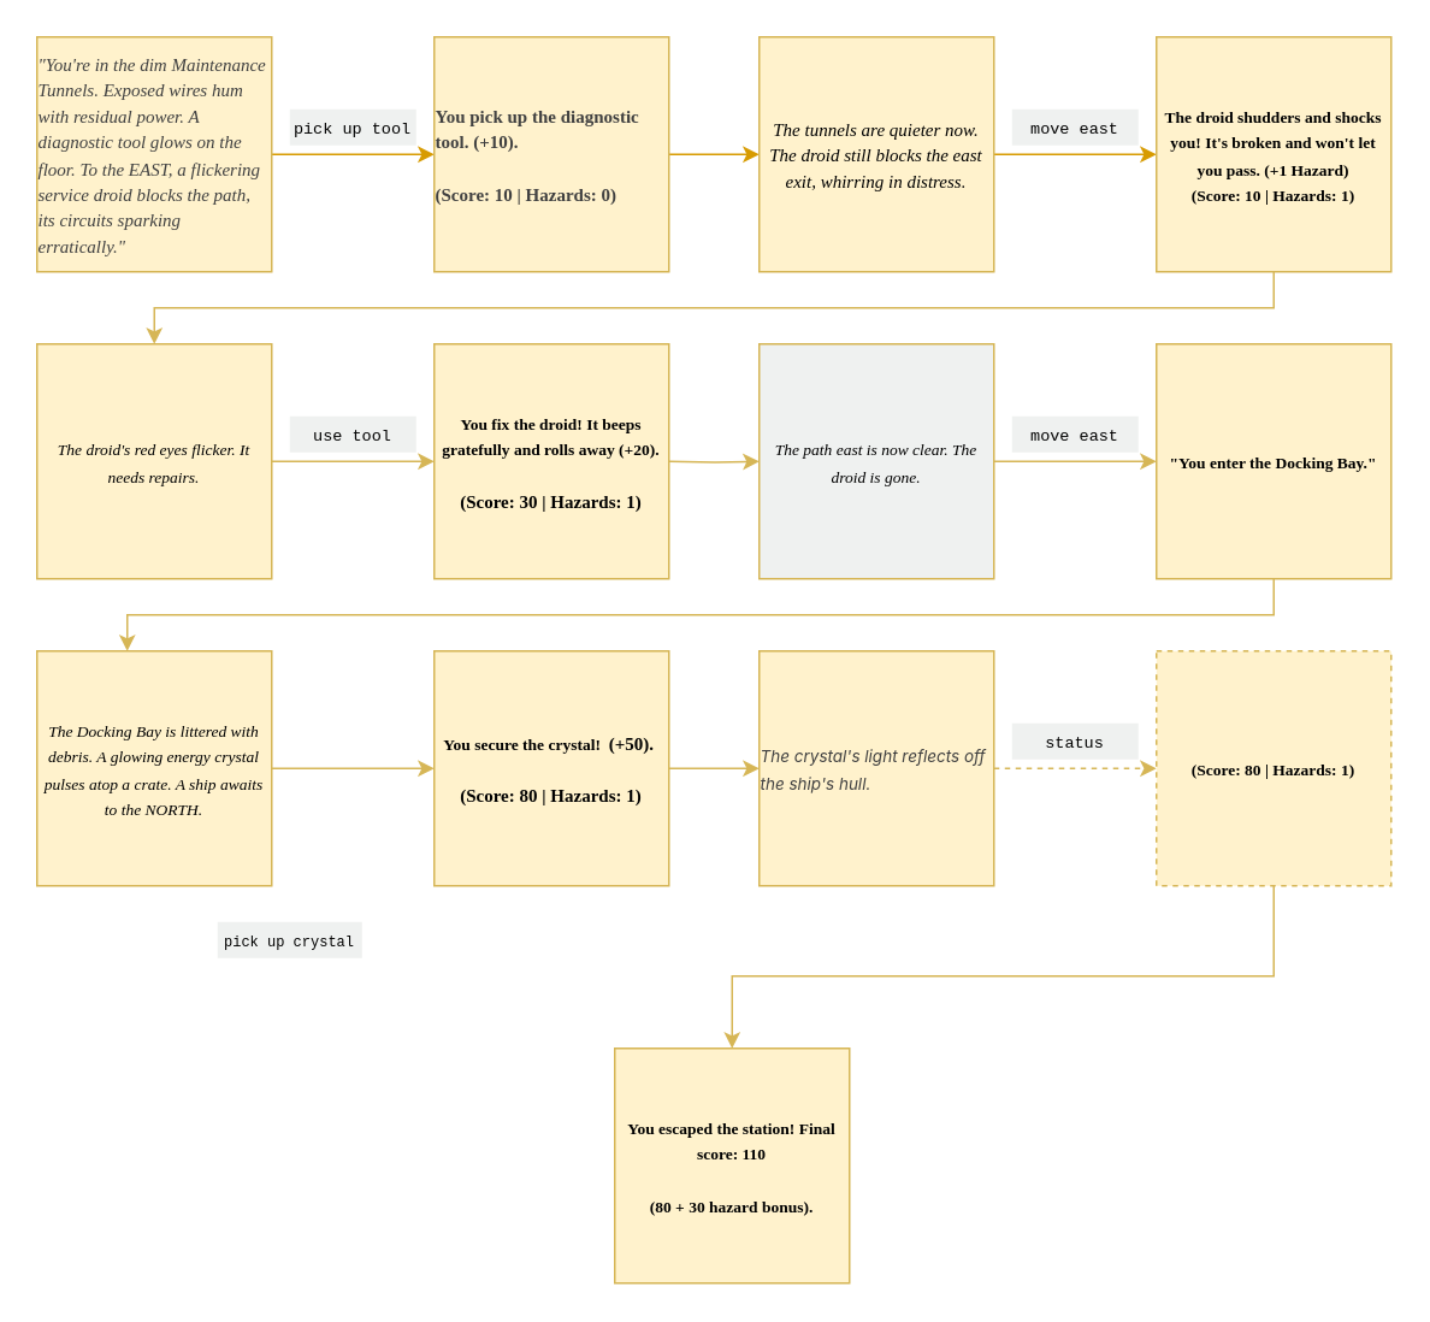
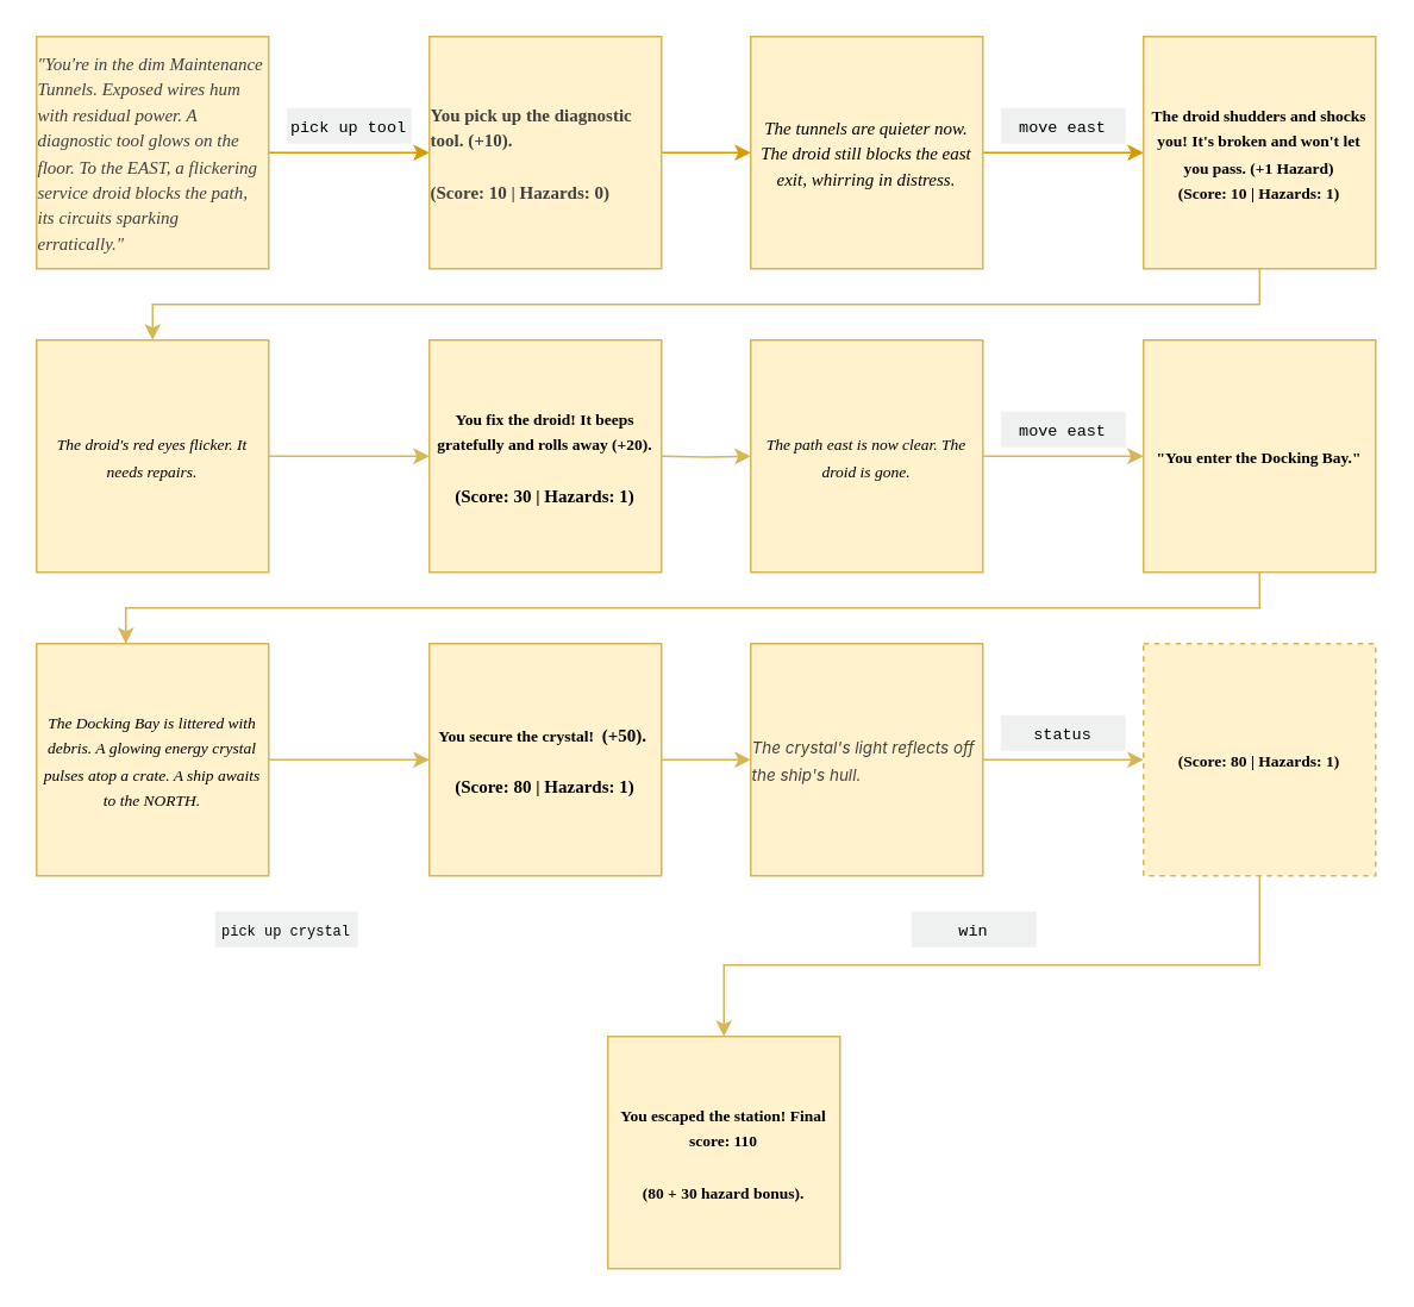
  <mxCell id="0" />
  <mxCell id="1" parent="0" />
  <mxCell id="2" style="edgeStyle=orthogonalEdgeStyle;rounded=0;orthogonalLoop=1;jettySize=auto;html=1;fillColor=#ffe6cc;strokeColor=#d79b00;entryX=0;entryY=0.5;entryDx=0;entryDy=0;" edge="1" parent="1" source="3" target="5"><mxGeometry relative="1" as="geometry"><mxPoint x="240" y="85" as="targetPoint" /></mxGeometry></mxCell>
  <mxCell id="3" value="&lt;div style=&quot;text-align: start;&quot;&gt;&lt;span style=&quot;background-color: transparent;&quot;&gt;&lt;font size=&quot;1&quot; face=&quot;quote cj&quot; color=&quot;#404040&quot;&gt;&lt;i&gt;&quot;You're in the dim Maintenance Tunnels. Exposed wires hum with residual power. A diagnostic tool glows on the floor. To the EAST, a flickering service droid blocks the path, its circuits sparking erratically.&quot;&lt;/i&gt;&lt;/font&gt;&lt;/span&gt;&lt;/div&gt;" style="whiteSpace=wrap;html=1;aspect=fixed;fillColor=#FFF2CC;strokeColor=#d6b656;" vertex="1" parent="1"><mxGeometry x="20" y="20" width="130" height="130" as="geometry" /></mxCell>
  <mxCell id="4" style="edgeStyle=orthogonalEdgeStyle;rounded=0;orthogonalLoop=1;jettySize=auto;html=1;fillColor=#ffe6cc;strokeColor=#d79b00;entryX=0;entryY=0.5;entryDx=0;entryDy=0;" edge="1" parent="1" source="5" target="8"><mxGeometry relative="1" as="geometry"><mxPoint x="530" y="85" as="targetPoint" /></mxGeometry></mxCell>
  <mxCell id="5" value="&lt;div style=&quot;text-align: start;&quot;&gt;&lt;span style=&quot;background-color: transparent;&quot;&gt;&lt;font size=&quot;1&quot; face=&quot;quote cj&quot; color=&quot;#404040&quot;&gt;&lt;b&gt;You pick up the diagnostic tool. (+10).&lt;/b&gt;&lt;/font&gt;&lt;/span&gt;&lt;/div&gt;&lt;div style=&quot;text-align: start;&quot;&gt;&lt;span style=&quot;background-color: transparent;&quot;&gt;&lt;font size=&quot;1&quot; face=&quot;quote cj&quot; color=&quot;#404040&quot;&gt;&lt;b&gt;&lt;br&gt;&lt;/b&gt;&lt;/font&gt;&lt;/span&gt;&lt;/div&gt;&lt;div style=&quot;text-align: start;&quot;&gt;&lt;span style=&quot;background-color: transparent;&quot;&gt;&lt;font size=&quot;1&quot; face=&quot;quote cj&quot; color=&quot;#404040&quot;&gt;&lt;b&gt;(Score: 10 | Hazards: 0)&lt;/b&gt;&lt;/font&gt;&lt;/span&gt;&lt;/div&gt;" style="whiteSpace=wrap;html=1;aspect=fixed;fillColor=#fff2cc;strokeColor=#d6b656;" vertex="1" parent="1"><mxGeometry x="240" y="20" width="130" height="130" as="geometry" /></mxCell>
  <mxCell id="6" value="&lt;font face=&quot;Courier New&quot; style=&quot;font-size: 9px;&quot;&gt;pick up tool&lt;/font&gt;" style="text;html=1;align=center;verticalAlign=middle;whiteSpace=wrap;rounded=0;fillColor=#EFF1F0;" vertex="1" parent="1"><mxGeometry x="160" y="60" width="70" height="20" as="geometry" /></mxCell>
  <mxCell id="7" style="edgeStyle=orthogonalEdgeStyle;rounded=0;orthogonalLoop=1;jettySize=auto;html=1;fillColor=#ffe6cc;strokeColor=#d79b00;entryX=0;entryY=0.5;entryDx=0;entryDy=0;" edge="1" parent="1" source="8" target="11"><mxGeometry relative="1" as="geometry"><mxPoint x="650" y="85" as="targetPoint" /></mxGeometry></mxCell>
  <mxCell id="8" value="&lt;font face=&quot;quote cj&quot; style=&quot;font-size: 10px;&quot;&gt;&lt;i&gt;The tunnels are quieter now. The droid still blocks the east exit, whirring in distress.&lt;/i&gt;&lt;/font&gt;" style="whiteSpace=wrap;html=1;aspect=fixed;fillColor=#fff2cc;strokeColor=#d6b656;" vertex="1" parent="1"><mxGeometry x="420" y="20" width="130" height="130" as="geometry" /></mxCell>
  <mxCell id="9" value="&lt;font face=&quot;Courier New&quot; style=&quot;font-size: 9px;&quot;&gt;move east&lt;/font&gt;" style="text;html=1;align=center;verticalAlign=middle;whiteSpace=wrap;rounded=0;fillColor=#EFF1F0;" vertex="1" parent="1"><mxGeometry x="560" y="60" width="70" height="20" as="geometry" /></mxCell>
  <mxCell id="10" style="edgeStyle=orthogonalEdgeStyle;rounded=0;orthogonalLoop=1;jettySize=auto;html=1;entryX=0.5;entryY=0;entryDx=0;entryDy=0;fillColor=#fff2cc;strokeColor=#d6b656;" edge="1" parent="1" source="11" target="13"><mxGeometry relative="1" as="geometry"><mxPoint x="570" y="250" as="targetPoint" /><Array as="points"><mxPoint x="705" y="170" /><mxPoint x="85" y="170" /></Array></mxGeometry></mxCell>
  <mxCell id="11" value="&lt;b&gt;&lt;font face=&quot;quote cj&quot; style=&quot;font-size: 9px;&quot;&gt;The droid shudders and shocks you! It's broken and won't let you pass. (+1 Hazard)&lt;/font&gt;&lt;/b&gt;&lt;div&gt;&lt;b style=&quot;background-color: transparent; color: light-dark(rgb(0, 0, 0), rgb(255, 255, 255));&quot;&gt;&lt;font style=&quot;font-size: 9px;&quot; face=&quot;quote cj&quot;&gt;(Score: 10 | Hazards: 1)&lt;/font&gt;&lt;/b&gt;&lt;/div&gt;" style="whiteSpace=wrap;html=1;aspect=fixed;fillColor=#fff2cc;strokeColor=#d6b656;" vertex="1" parent="1"><mxGeometry x="640" y="20" width="130" height="130" as="geometry" /></mxCell>
  <mxCell id="12" style="edgeStyle=orthogonalEdgeStyle;rounded=0;orthogonalLoop=1;jettySize=auto;html=1;fillColor=#fff2cc;strokeColor=#d6b656;" edge="1" parent="1" source="13" target="16"><mxGeometry relative="1" as="geometry"><mxPoint x="250" y="255" as="targetPoint" /></mxGeometry></mxCell>
  <mxCell id="13" value="&lt;font style=&quot;font-size: 9px;&quot; face=&quot;quote cj&quot;&gt;&lt;i&gt;The droid's red eyes flicker. It needs repairs.&lt;/i&gt;&lt;/font&gt;" style="whiteSpace=wrap;html=1;aspect=fixed;fillColor=#fff2cc;strokeColor=#d6b656;" vertex="1" parent="1"><mxGeometry x="20" y="190" width="130" height="130" as="geometry" /></mxCell>
- <mxCell id="14" value="&lt;font face=&quot;Courier New&quot; style=&quot;font-size: 9px;&quot;&gt;use tool&lt;/font&gt;" style="text;html=1;align=center;verticalAlign=middle;whiteSpace=wrap;rounded=0;fillColor=#EFF1F0;" vertex="1" parent="1"><mxGeometry x="160" y="230" width="70" height="20" as="geometry" /></mxCell>
  <mxCell id="15" style="edgeStyle=orthogonalEdgeStyle;rounded=0;orthogonalLoop=1;jettySize=auto;html=1;fillColor=#fff2cc;strokeColor=#d6b656;entryX=0;entryY=0.5;entryDx=0;entryDy=0;" edge="1" parent="1" target="18"><mxGeometry relative="1" as="geometry"><mxPoint x="430" y="255" as="targetPoint" /><mxPoint x="370" y="255" as="sourcePoint" /></mxGeometry></mxCell>
  <mxCell id="16" value="&lt;b&gt;&lt;font face=&quot;quote cj&quot; style=&quot;font-size: 9px;&quot;&gt;You fix the droid! It beeps gratefully and rolls away (+20).&lt;/font&gt;&lt;/b&gt;&lt;div&gt;&lt;b&gt;&lt;font face=&quot;quote cj&quot; style=&quot;font-size: 9px;&quot;&gt;&lt;br&gt;&lt;/font&gt;&lt;/b&gt;&lt;/div&gt;&lt;div&gt;&lt;font face=&quot;quote cj&quot; style=&quot;&quot;&gt;&lt;font size=&quot;1&quot;&gt;&lt;b&gt;(Score: 30 | Hazards: 1)&lt;/b&gt;&lt;/font&gt;&lt;/font&gt;&lt;/div&gt;" style="whiteSpace=wrap;html=1;aspect=fixed;fillColor=#fff2cc;strokeColor=#d6b656;" vertex="1" parent="1"><mxGeometry x="240" y="190" width="130" height="130" as="geometry" /></mxCell>
  <mxCell id="17" style="edgeStyle=orthogonalEdgeStyle;rounded=0;orthogonalLoop=1;jettySize=auto;html=1;fillColor=#fff2cc;strokeColor=#d6b656;entryX=0;entryY=0.5;entryDx=0;entryDy=0;" edge="1" parent="1" source="18" target="20"><mxGeometry relative="1" as="geometry"><mxPoint x="630" y="255" as="targetPoint" /></mxGeometry></mxCell>
- <mxCell id="18" value="&lt;i&gt;&lt;font face=&quot;quote cj&quot; style=&quot;font-size: 9px;&quot;&gt;The path east is now clear. The droid is gone.&lt;/font&gt;&lt;/i&gt;" style="whiteSpace=wrap;html=1;aspect=fixed;fillColor=#eff1f0;strokeColor=#d6b656;" vertex="1" parent="1"><mxGeometry x="420" y="190" width="130" height="130" as="geometry" /></mxCell>
+ <mxCell id="18" value="&lt;i&gt;&lt;font face=&quot;quote cj&quot; style=&quot;font-size: 9px;&quot;&gt;The path east is now clear. The droid is gone.&lt;/font&gt;&lt;/i&gt;" style="whiteSpace=wrap;html=1;aspect=fixed;fillColor=#fff2cc;strokeColor=#d6b656;" vertex="1" parent="1"><mxGeometry x="420" y="190" width="130" height="130" as="geometry" /></mxCell>
  <mxCell id="19" style="edgeStyle=orthogonalEdgeStyle;rounded=0;orthogonalLoop=1;jettySize=auto;html=1;fillColor=#fff2cc;strokeColor=#d6b656;" edge="1" parent="1" source="20"><mxGeometry relative="1" as="geometry"><mxPoint x="70" y="360" as="targetPoint" /><Array as="points"><mxPoint x="705" y="340" /><mxPoint x="70" y="340" /></Array></mxGeometry></mxCell>
  <mxCell id="20" value="&lt;font face=&quot;quote cj&quot; style=&quot;font-size: 9px;&quot;&gt;&lt;b&gt;&quot;You enter the Docking Bay.&quot;&lt;/b&gt;&lt;/font&gt;" style="whiteSpace=wrap;html=1;aspect=fixed;fillColor=#fff2cc;strokeColor=#d6b656;" vertex="1" parent="1"><mxGeometry x="640" y="190" width="130" height="130" as="geometry" /></mxCell>
  <mxCell id="21" value="&lt;font face=&quot;Courier New&quot; style=&quot;font-size: 9px;&quot;&gt;move east&lt;/font&gt;" style="text;html=1;align=center;verticalAlign=middle;whiteSpace=wrap;rounded=0;fillColor=#EFF1F0;" vertex="1" parent="1"><mxGeometry x="560" y="230" width="70" height="20" as="geometry" /></mxCell>
  <mxCell id="22" style="edgeStyle=orthogonalEdgeStyle;rounded=0;orthogonalLoop=1;jettySize=auto;html=1;fillColor=#fff2cc;strokeColor=#d6b656;entryX=0;entryY=0.5;entryDx=0;entryDy=0;" edge="1" parent="1" source="23" target="26"><mxGeometry relative="1" as="geometry"><mxPoint x="240" y="425" as="targetPoint" /></mxGeometry></mxCell>
  <mxCell id="23" value="&lt;font face=&quot;quote cj&quot; style=&quot;font-size: 9px;&quot;&gt;&lt;i&gt;The Docking Bay is littered with debris. A glowing energy crystal pulses atop a crate. A ship awaits to the NORTH.&lt;/i&gt;&lt;/font&gt;" style="whiteSpace=wrap;html=1;aspect=fixed;fillColor=#fff2cc;strokeColor=#d6b656;" vertex="1" parent="1"><mxGeometry x="20" y="360" width="130" height="130" as="geometry" /></mxCell>
  <mxCell id="24" value="&lt;font face=&quot;Courier New&quot; style=&quot;font-size: 8px;&quot;&gt;pick up crystal&lt;/font&gt;" style="text;html=1;align=center;verticalAlign=middle;whiteSpace=wrap;rounded=0;fillColor=#EFF1F0;" vertex="1" parent="1"><mxGeometry x="120" y="510" width="80" height="20" as="geometry" /></mxCell>
  <mxCell id="25" style="edgeStyle=orthogonalEdgeStyle;rounded=0;orthogonalLoop=1;jettySize=auto;html=1;entryX=0;entryY=0.5;entryDx=0;entryDy=0;fillColor=#fff2cc;strokeColor=#d6b656;" edge="1" parent="1" source="26" target="28"><mxGeometry relative="1" as="geometry" /></mxCell>
  <mxCell id="26" value="&lt;font size=&quot;1&quot; style=&quot;font-size: 9px;&quot; face=&quot;quote cj&quot;&gt;&lt;b&gt;You secure the crystal!&amp;nbsp;&amp;nbsp;&lt;/b&gt;&lt;/font&gt;&lt;b style=&quot;font-family: &amp;quot;quote cj&amp;quot;; font-size: x-small; background-color: transparent; color: light-dark(rgb(0, 0, 0), rgb(255, 255, 255));&quot;&gt;(+50).&amp;nbsp;&lt;/b&gt;&lt;div&gt;&lt;font size=&quot;1&quot; face=&quot;quote cj&quot;&gt;&lt;b&gt;&lt;br&gt;&lt;/b&gt;&lt;/font&gt;&lt;/div&gt;&lt;div&gt;&lt;font size=&quot;1&quot; face=&quot;quote cj&quot;&gt;&lt;b&gt;(Score: 80 | Hazards: 1)&lt;/b&gt;&lt;/font&gt;&lt;/div&gt;" style="whiteSpace=wrap;html=1;aspect=fixed;fillColor=#fff2cc;strokeColor=#d6b656;" vertex="1" parent="1"><mxGeometry x="240" y="360" width="130" height="130" as="geometry" /></mxCell>
- <mxCell id="27" style="edgeStyle=orthogonalEdgeStyle;rounded=0;orthogonalLoop=1;jettySize=auto;html=1;fillColor=#fff2cc;strokeColor=#d6b656;entryX=0;entryY=0.5;entryDx=0;entryDy=0;dashed=1;" edge="1" parent="1" source="28" target="31"><mxGeometry relative="1" as="geometry"><mxPoint x="630" y="425" as="targetPoint" /></mxGeometry></mxCell>
+ <mxCell id="27" style="edgeStyle=orthogonalEdgeStyle;rounded=0;orthogonalLoop=1;jettySize=auto;html=1;fillColor=#fff2cc;strokeColor=#d6b656;entryX=0;entryY=0.5;entryDx=0;entryDy=0;" edge="1" parent="1" source="28" target="31"><mxGeometry relative="1" as="geometry"><mxPoint x="630" y="425" as="targetPoint" /></mxGeometry></mxCell>
  <mxCell id="28" value="&lt;div style=&quot;text-align: start;&quot;&gt;&lt;font style=&quot;font-size: 9px;&quot; face=&quot;quote-cjk-patch, Inter, system-ui, -apple-system, system-ui, Segoe UI, Roboto, Noto Sans, Ubuntu, Cantarell, Helvetica Neue, Oxygen, Open Sans, sans-serif&quot; color=&quot;#404040&quot;&gt;&lt;i&gt;The crystal's light reflects off the ship's hull.&lt;/i&gt;&lt;/font&gt;&lt;/div&gt;" style="whiteSpace=wrap;html=1;aspect=fixed;fillColor=#fff2cc;strokeColor=#d6b656;" vertex="1" parent="1"><mxGeometry x="420" y="360" width="130" height="130" as="geometry" /></mxCell>
  <mxCell id="29" value="&lt;font face=&quot;Courier New&quot; style=&quot;font-size: 9px;&quot;&gt;status&lt;/font&gt;" style="text;html=1;align=center;verticalAlign=middle;whiteSpace=wrap;rounded=0;fillColor=#EFF1F0;" vertex="1" parent="1"><mxGeometry x="560" y="400" width="70" height="20" as="geometry" /></mxCell>
  <mxCell id="30" style="edgeStyle=orthogonalEdgeStyle;rounded=0;orthogonalLoop=1;jettySize=auto;html=1;fillColor=#fff2cc;strokeColor=#d6b656;" edge="1" parent="1" source="31" target="32"><mxGeometry relative="1" as="geometry"><Array as="points"><mxPoint x="705" y="540" /><mxPoint x="405" y="540" /></Array></mxGeometry></mxCell>
  <mxCell id="31" value="&lt;b&gt;&lt;font face=&quot;quote cj&quot; style=&quot;font-size: 9px;&quot;&gt;(Score: 80 | Hazards: 1)&lt;/font&gt;&lt;/b&gt;" style="whiteSpace=wrap;html=1;aspect=fixed;fillColor=#fff2cc;strokeColor=#d6b656;dashed=1;" vertex="1" parent="1"><mxGeometry x="640" y="360" width="130" height="130" as="geometry" /></mxCell>
  <mxCell id="32" value="&lt;font style=&quot;font-size: 9px;&quot; face=&quot;quote cj&quot;&gt;&lt;b&gt;You&amp;nbsp;escaped the station! Final score: 110&lt;br&gt;&lt;br&gt;(80 + 30 hazard bonus).&lt;/b&gt;&lt;/font&gt;" style="whiteSpace=wrap;html=1;aspect=fixed;fillColor=#fff2cc;strokeColor=#d6b656;" vertex="1" parent="1"><mxGeometry x="340" y="580" width="130" height="130" as="geometry" /></mxCell>
+ <mxCell id="33" value="&lt;font face=&quot;Courier New&quot; style=&quot;font-size: 9px;&quot;&gt;win&lt;/font&gt;" style="text;html=1;align=center;verticalAlign=middle;whiteSpace=wrap;rounded=0;fillColor=#EFF1F0;" vertex="1" parent="1"><mxGeometry x="510" y="510" width="70" height="20" as="geometry" /></mxCell>
